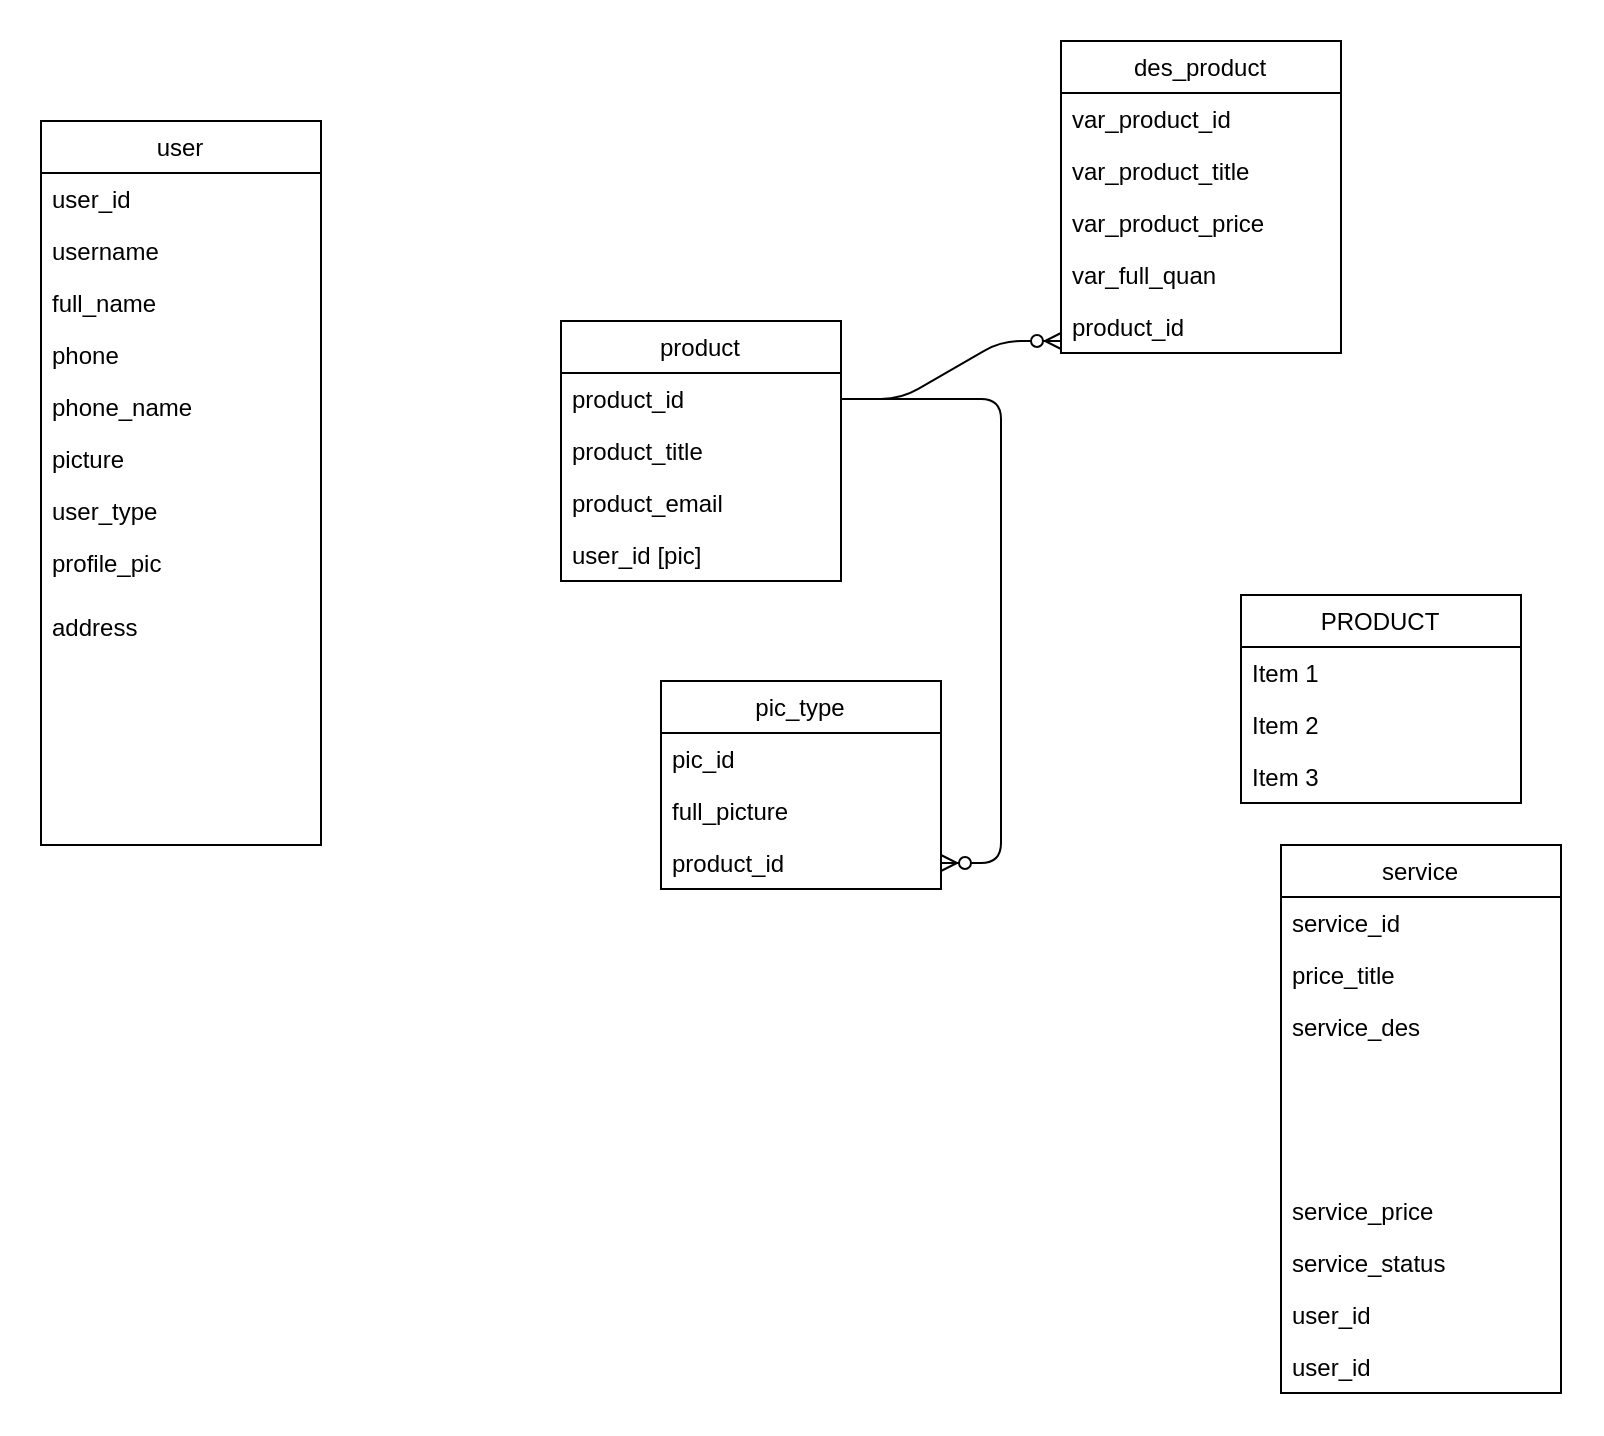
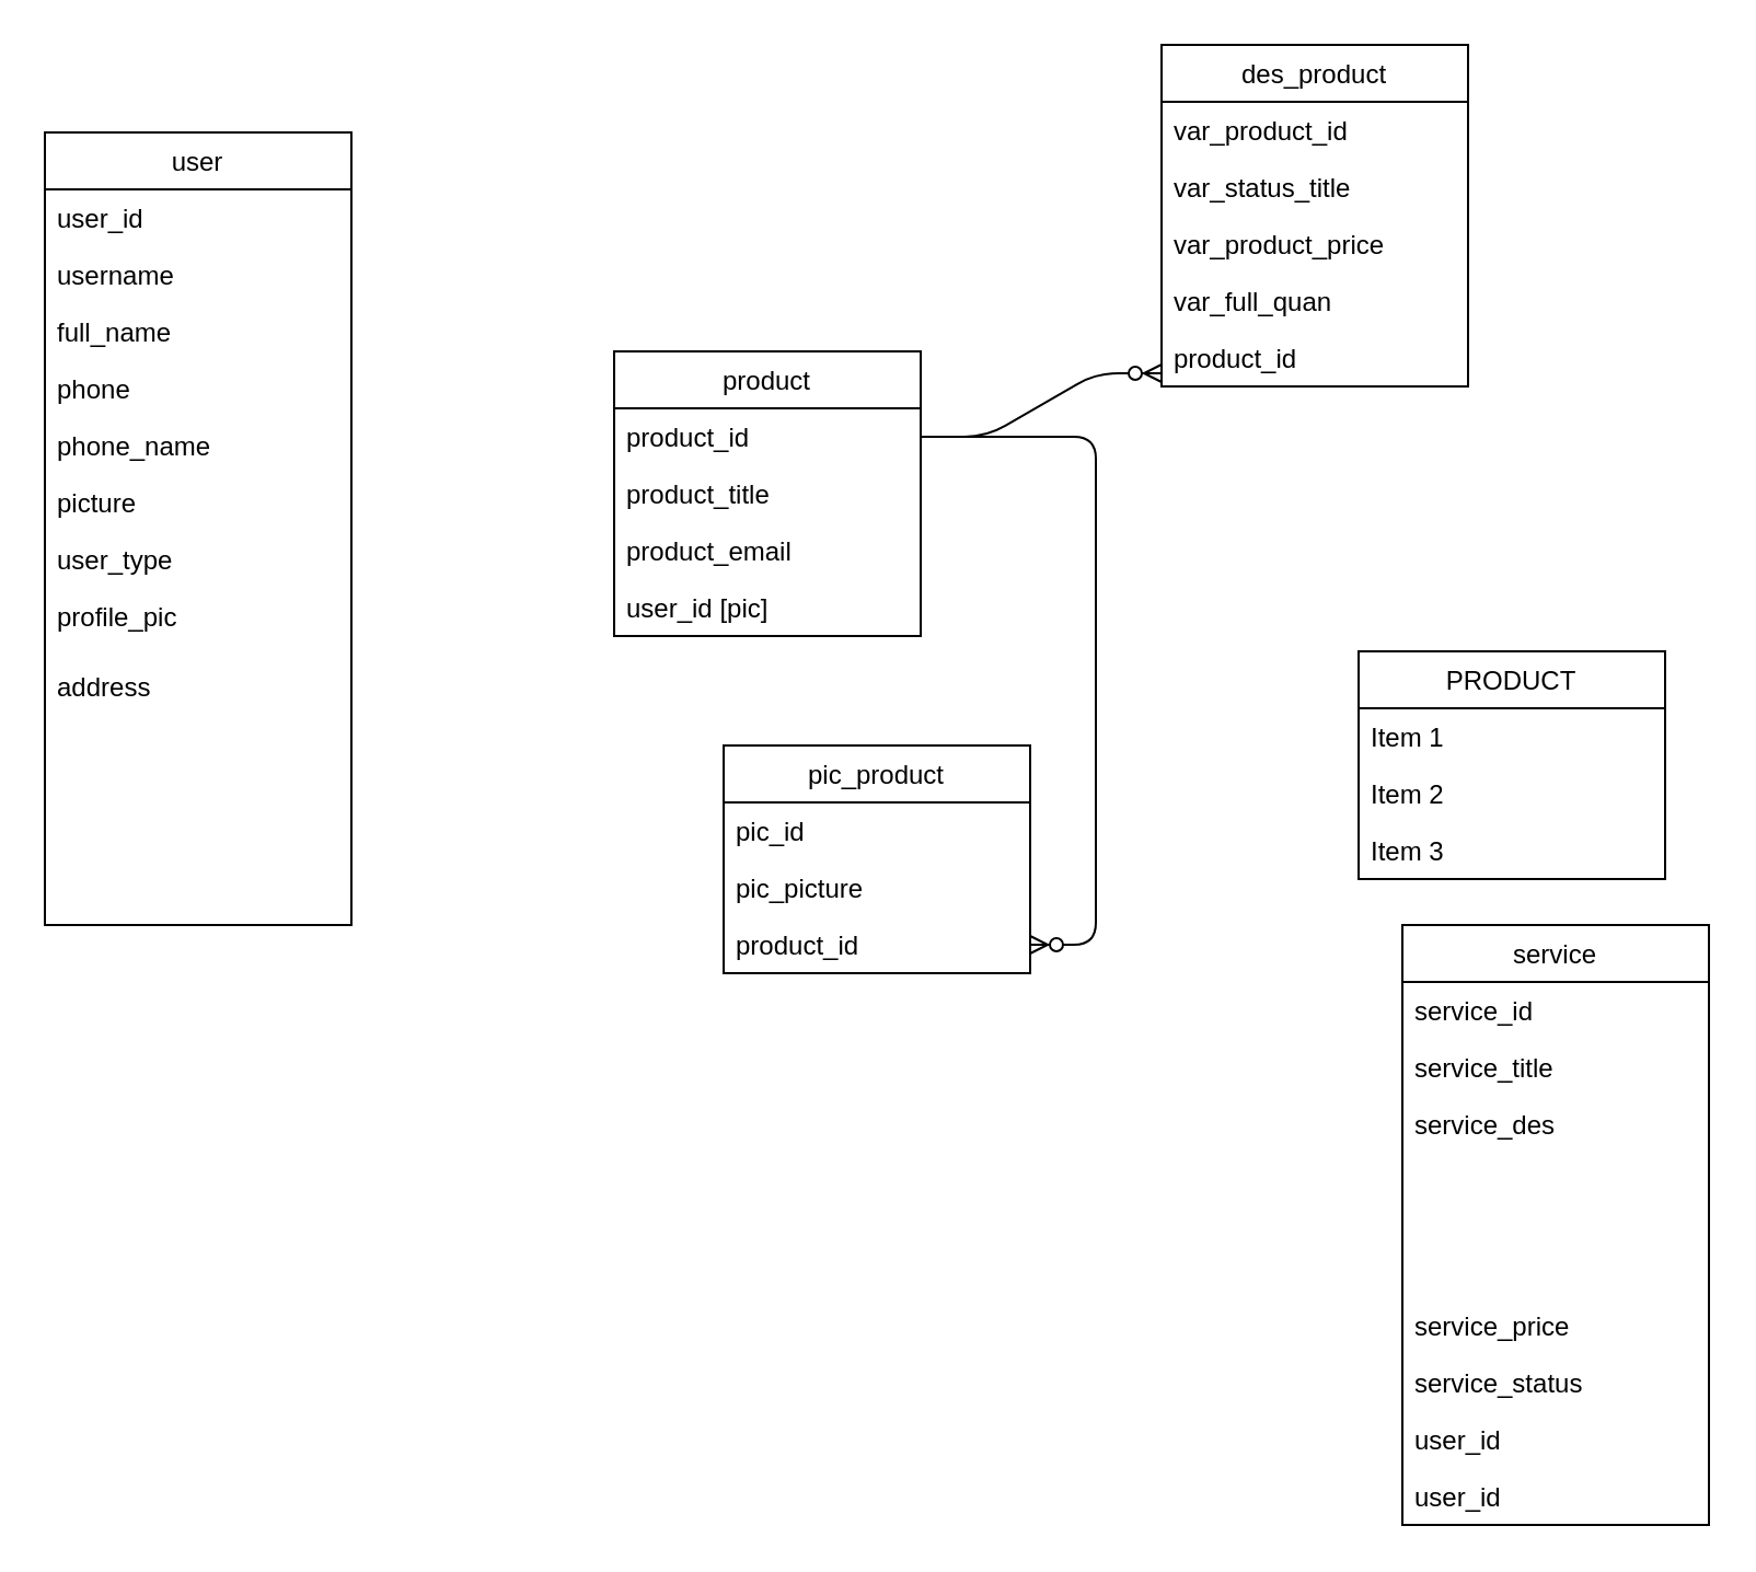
  <mxCell id="0" />
  <mxCell id="1" parent="0" />
  <mxCell id="2" value="user" style="swimlane;fontStyle=0;childLayout=stackLayout;horizontal=1;startSize=26;fillColor=none;horizontalStack=0;resizeParent=1;resizeParentMax=0;resizeLast=0;collapsible=1;marginBottom=0;" parent="1" vertex="1"><mxGeometry x="20" y="60" width="140" height="362" as="geometry" /></mxCell>
  <mxCell id="3" value="user_id" style="text;strokeColor=none;fillColor=none;align=left;verticalAlign=top;spacingLeft=4;spacingRight=4;overflow=hidden;rotatable=0;points=[[0,0.5],[1,0.5]];portConstraint=eastwest;" parent="2" vertex="1"><mxGeometry y="26" width="140" height="26" as="geometry" /></mxCell>
  <mxCell id="4" value="username" style="text;strokeColor=none;fillColor=none;align=left;verticalAlign=top;spacingLeft=4;spacingRight=4;overflow=hidden;rotatable=0;points=[[0,0.5],[1,0.5]];portConstraint=eastwest;" parent="2" vertex="1"><mxGeometry y="52" width="140" height="26" as="geometry" /></mxCell>
  <mxCell id="5" value="full_name" style="text;strokeColor=none;fillColor=none;align=left;verticalAlign=top;spacingLeft=4;spacingRight=4;overflow=hidden;rotatable=0;points=[[0,0.5],[1,0.5]];portConstraint=eastwest;" parent="2" vertex="1"><mxGeometry y="78" width="140" height="26" as="geometry" /></mxCell>
  <mxCell id="6" value="phone" style="text;strokeColor=none;fillColor=none;align=left;verticalAlign=top;spacingLeft=4;spacingRight=4;overflow=hidden;rotatable=0;points=[[0,0.5],[1,0.5]];portConstraint=eastwest;" parent="2" vertex="1"><mxGeometry y="104" width="140" height="26" as="geometry" /></mxCell>
  <mxCell id="7" value="phone_name" style="text;strokeColor=none;fillColor=none;align=left;verticalAlign=top;spacingLeft=4;spacingRight=4;overflow=hidden;rotatable=0;points=[[0,0.5],[1,0.5]];portConstraint=eastwest;" parent="2" vertex="1"><mxGeometry y="130" width="140" height="26" as="geometry" /></mxCell>
  <mxCell id="8" value="picture" style="text;strokeColor=none;fillColor=none;align=left;verticalAlign=top;spacingLeft=4;spacingRight=4;overflow=hidden;rotatable=0;points=[[0,0.5],[1,0.5]];portConstraint=eastwest;" parent="2" vertex="1"><mxGeometry y="156" width="140" height="26" as="geometry" /></mxCell>
  <mxCell id="9" value="user_type" style="text;strokeColor=none;fillColor=none;align=left;verticalAlign=top;spacingLeft=4;spacingRight=4;overflow=hidden;rotatable=0;points=[[0,0.5],[1,0.5]];portConstraint=eastwest;" parent="2" vertex="1"><mxGeometry y="182" width="140" height="26" as="geometry" /></mxCell>
  <mxCell id="10" value="profile_pic" style="text;strokeColor=none;fillColor=none;align=left;verticalAlign=top;spacingLeft=4;spacingRight=4;overflow=hidden;rotatable=0;points=[[0,0.5],[1,0.5]];portConstraint=eastwest;" parent="2" vertex="1"><mxGeometry y="208" width="140" height="32" as="geometry" /></mxCell>
  <mxCell id="11" value="address" style="text;strokeColor=none;fillColor=none;align=left;verticalAlign=top;spacingLeft=4;spacingRight=4;overflow=hidden;rotatable=0;points=[[0,0.5],[1,0.5]];portConstraint=eastwest;" parent="2" vertex="1"><mxGeometry y="240" width="140" height="122" as="geometry" /></mxCell>
  <mxCell id="12" value="service" style="swimlane;fontStyle=0;childLayout=stackLayout;horizontal=1;startSize=26;fillColor=none;horizontalStack=0;resizeParent=1;resizeParentMax=0;resizeLast=0;collapsible=1;marginBottom=0;" parent="1" vertex="1"><mxGeometry x="640" y="422" width="140" height="274" as="geometry" /></mxCell>
  <mxCell id="13" value="service_id" style="text;strokeColor=none;fillColor=none;align=left;verticalAlign=top;spacingLeft=4;spacingRight=4;overflow=hidden;rotatable=0;points=[[0,0.5],[1,0.5]];portConstraint=eastwest;" parent="12" vertex="1"><mxGeometry y="26" width="140" height="26" as="geometry" /></mxCell>
- <mxCell id="14" value="price_title" style="text;strokeColor=none;fillColor=none;align=left;verticalAlign=top;spacingLeft=4;spacingRight=4;overflow=hidden;rotatable=0;points=[[0,0.5],[1,0.5]];portConstraint=eastwest;" parent="12" vertex="1"><mxGeometry y="52" width="140" height="26" as="geometry" /></mxCell>
+ <mxCell id="14" value="service_title" style="text;strokeColor=none;fillColor=none;align=left;verticalAlign=top;spacingLeft=4;spacingRight=4;overflow=hidden;rotatable=0;points=[[0,0.5],[1,0.5]];portConstraint=eastwest;" parent="12" vertex="1"><mxGeometry y="52" width="140" height="26" as="geometry" /></mxCell>
  <mxCell id="15" value="service_des" style="text;strokeColor=none;fillColor=none;align=left;verticalAlign=top;spacingLeft=4;spacingRight=4;overflow=hidden;rotatable=0;points=[[0,0.5],[1,0.5]];portConstraint=eastwest;" parent="12" vertex="1"><mxGeometry y="78" width="140" height="92" as="geometry" /></mxCell>
  <mxCell id="16" value="service_price" style="text;strokeColor=none;fillColor=none;align=left;verticalAlign=top;spacingLeft=4;spacingRight=4;overflow=hidden;rotatable=0;points=[[0,0.5],[1,0.5]];portConstraint=eastwest;" parent="12" vertex="1"><mxGeometry y="170" width="140" height="26" as="geometry" /></mxCell>
  <mxCell id="17" value="service_status" style="text;strokeColor=none;fillColor=none;align=left;verticalAlign=top;spacingLeft=4;spacingRight=4;overflow=hidden;rotatable=0;points=[[0,0.5],[1,0.5]];portConstraint=eastwest;" parent="12" vertex="1"><mxGeometry y="196" width="140" height="26" as="geometry" /></mxCell>
  <mxCell id="18" value="user_id" style="text;strokeColor=none;fillColor=none;align=left;verticalAlign=top;spacingLeft=4;spacingRight=4;overflow=hidden;rotatable=0;points=[[0,0.5],[1,0.5]];portConstraint=eastwest;" parent="12" vertex="1"><mxGeometry y="222" width="140" height="26" as="geometry" /></mxCell>
  <mxCell id="19" value="user_id" style="text;strokeColor=none;fillColor=none;align=left;verticalAlign=top;spacingLeft=4;spacingRight=4;overflow=hidden;rotatable=0;points=[[0,0.5],[1,0.5]];portConstraint=eastwest;" parent="12" vertex="1"><mxGeometry y="248" width="140" height="26" as="geometry" /></mxCell>
  <mxCell id="20" value="des_product" style="swimlane;fontStyle=0;childLayout=stackLayout;horizontal=1;startSize=26;fillColor=none;horizontalStack=0;resizeParent=1;resizeParentMax=0;resizeLast=0;collapsible=1;marginBottom=0;" parent="1" vertex="1"><mxGeometry x="530" y="20" width="140" height="156" as="geometry" /></mxCell>
  <mxCell id="21" value="var_product_id" style="text;strokeColor=none;fillColor=none;align=left;verticalAlign=top;spacingLeft=4;spacingRight=4;overflow=hidden;rotatable=0;points=[[0,0.5],[1,0.5]];portConstraint=eastwest;" parent="20" vertex="1"><mxGeometry y="26" width="140" height="26" as="geometry" /></mxCell>
- <mxCell id="22" value="var_product_title" style="text;strokeColor=none;fillColor=none;align=left;verticalAlign=top;spacingLeft=4;spacingRight=4;overflow=hidden;rotatable=0;points=[[0,0.5],[1,0.5]];portConstraint=eastwest;" parent="20" vertex="1"><mxGeometry y="52" width="140" height="26" as="geometry" /></mxCell>
+ <mxCell id="22" value="var_status_title" style="text;strokeColor=none;fillColor=none;align=left;verticalAlign=top;spacingLeft=4;spacingRight=4;overflow=hidden;rotatable=0;points=[[0,0.5],[1,0.5]];portConstraint=eastwest;" parent="20" vertex="1"><mxGeometry y="52" width="140" height="26" as="geometry" /></mxCell>
  <mxCell id="23" value="var_product_price" style="text;strokeColor=none;fillColor=none;align=left;verticalAlign=top;spacingLeft=4;spacingRight=4;overflow=hidden;rotatable=0;points=[[0,0.5],[1,0.5]];portConstraint=eastwest;" parent="20" vertex="1"><mxGeometry y="78" width="140" height="26" as="geometry" /></mxCell>
  <mxCell id="24" value="var_full_quan" style="text;strokeColor=none;fillColor=none;align=left;verticalAlign=top;spacingLeft=4;spacingRight=4;overflow=hidden;rotatable=0;points=[[0,0.5],[1,0.5]];portConstraint=eastwest;" parent="20" vertex="1"><mxGeometry y="104" width="140" height="26" as="geometry" /></mxCell>
  <mxCell id="25" value="product_id" style="text;strokeColor=none;fillColor=none;align=left;verticalAlign=top;spacingLeft=4;spacingRight=4;overflow=hidden;rotatable=0;points=[[0,0.5],[1,0.5]];portConstraint=eastwest;" parent="20" vertex="1"><mxGeometry y="130" width="140" height="26" as="geometry" /></mxCell>
  <mxCell id="26" value="PRODUCT" style="swimlane;fontStyle=0;childLayout=stackLayout;horizontal=1;startSize=26;fillColor=none;horizontalStack=0;resizeParent=1;resizeParentMax=0;resizeLast=0;collapsible=1;marginBottom=0;" parent="1" vertex="1"><mxGeometry x="620" y="297" width="140" height="104" as="geometry" /></mxCell>
  <mxCell id="27" value="Item 1" style="text;strokeColor=none;fillColor=none;align=left;verticalAlign=top;spacingLeft=4;spacingRight=4;overflow=hidden;rotatable=0;points=[[0,0.5],[1,0.5]];portConstraint=eastwest;" parent="26" vertex="1"><mxGeometry y="26" width="140" height="26" as="geometry" /></mxCell>
  <mxCell id="28" value="Item 2" style="text;strokeColor=none;fillColor=none;align=left;verticalAlign=top;spacingLeft=4;spacingRight=4;overflow=hidden;rotatable=0;points=[[0,0.5],[1,0.5]];portConstraint=eastwest;" parent="26" vertex="1"><mxGeometry y="52" width="140" height="26" as="geometry" /></mxCell>
  <mxCell id="29" value="Item 3" style="text;strokeColor=none;fillColor=none;align=left;verticalAlign=top;spacingLeft=4;spacingRight=4;overflow=hidden;rotatable=0;points=[[0,0.5],[1,0.5]];portConstraint=eastwest;" parent="26" vertex="1"><mxGeometry y="78" width="140" height="26" as="geometry" /></mxCell>
  <mxCell id="30" value="product" style="swimlane;fontStyle=0;childLayout=stackLayout;horizontal=1;startSize=26;fillColor=none;horizontalStack=0;resizeParent=1;resizeParentMax=0;resizeLast=0;collapsible=1;marginBottom=0;" parent="1" vertex="1"><mxGeometry x="280" y="160" width="140" height="130" as="geometry" /></mxCell>
  <mxCell id="31" value="product_id" style="text;strokeColor=none;fillColor=none;align=left;verticalAlign=top;spacingLeft=4;spacingRight=4;overflow=hidden;rotatable=0;points=[[0,0.5],[1,0.5]];portConstraint=eastwest;" parent="30" vertex="1"><mxGeometry y="26" width="140" height="26" as="geometry" /></mxCell>
  <mxCell id="32" value="product_title" style="text;strokeColor=none;fillColor=none;align=left;verticalAlign=top;spacingLeft=4;spacingRight=4;overflow=hidden;rotatable=0;points=[[0,0.5],[1,0.5]];portConstraint=eastwest;" parent="30" vertex="1"><mxGeometry y="52" width="140" height="26" as="geometry" /></mxCell>
  <mxCell id="33" value="product_email" style="text;strokeColor=none;fillColor=none;align=left;verticalAlign=top;spacingLeft=4;spacingRight=4;overflow=hidden;rotatable=0;points=[[0,0.5],[1,0.5]];portConstraint=eastwest;" parent="30" vertex="1"><mxGeometry y="78" width="140" height="26" as="geometry" /></mxCell>
  <mxCell id="34" value="user_id [pic]" style="text;strokeColor=none;fillColor=none;align=left;verticalAlign=top;spacingLeft=4;spacingRight=4;overflow=hidden;rotatable=0;points=[[0,0.5],[1,0.5]];portConstraint=eastwest;" parent="30" vertex="1"><mxGeometry y="104" width="140" height="26" as="geometry" /></mxCell>
  <mxCell id="35" value="" style="edgeStyle=entityRelationEdgeStyle;fontSize=12;html=1;endArrow=ERzeroToMany;endFill=1;exitX=1;exitY=0.5;exitDx=0;exitDy=0;" parent="1" source="31" edge="1"><mxGeometry width="100" height="100" relative="1" as="geometry"><mxPoint x="430" y="270" as="sourcePoint" /><mxPoint x="530" y="170" as="targetPoint" /></mxGeometry></mxCell>
  <mxCell id="36" value="" style="edgeStyle=entityRelationEdgeStyle;fontSize=12;html=1;endArrow=ERzeroToMany;endFill=1;" parent="1" source="31" edge="1" target="40"><mxGeometry width="100" height="100" relative="1" as="geometry"><mxPoint x="400" y="159" as="sourcePoint" /><mxPoint x="330" y="380" as="targetPoint" /></mxGeometry></mxCell>
- <mxCell id="37" value="pic_type" style="swimlane;fontStyle=0;childLayout=stackLayout;horizontal=1;startSize=26;fillColor=none;horizontalStack=0;resizeParent=1;resizeParentMax=0;resizeLast=0;collapsible=1;marginBottom=0;" parent="1" vertex="1"><mxGeometry x="330" y="340" width="140" height="104" as="geometry" /></mxCell>
+ <mxCell id="37" value="pic_product" style="swimlane;fontStyle=0;childLayout=stackLayout;horizontal=1;startSize=26;fillColor=none;horizontalStack=0;resizeParent=1;resizeParentMax=0;resizeLast=0;collapsible=1;marginBottom=0;" parent="1" vertex="1"><mxGeometry x="330" y="340" width="140" height="104" as="geometry" /></mxCell>
  <mxCell id="38" value="pic_id" style="text;strokeColor=none;fillColor=none;align=left;verticalAlign=top;spacingLeft=4;spacingRight=4;overflow=hidden;rotatable=0;points=[[0,0.5],[1,0.5]];portConstraint=eastwest;" parent="37" vertex="1"><mxGeometry y="26" width="140" height="26" as="geometry" /></mxCell>
- <mxCell id="39" value="full_picture" style="text;strokeColor=none;fillColor=none;align=left;verticalAlign=top;spacingLeft=4;spacingRight=4;overflow=hidden;rotatable=0;points=[[0,0.5],[1,0.5]];portConstraint=eastwest;" parent="37" vertex="1"><mxGeometry y="52" width="140" height="26" as="geometry" /></mxCell>
+ <mxCell id="39" value="pic_picture" style="text;strokeColor=none;fillColor=none;align=left;verticalAlign=top;spacingLeft=4;spacingRight=4;overflow=hidden;rotatable=0;points=[[0,0.5],[1,0.5]];portConstraint=eastwest;" parent="37" vertex="1"><mxGeometry y="52" width="140" height="26" as="geometry" /></mxCell>
  <mxCell id="40" value="product_id" style="text;strokeColor=none;fillColor=none;align=left;verticalAlign=top;spacingLeft=4;spacingRight=4;overflow=hidden;rotatable=0;points=[[0,0.5],[1,0.5]];portConstraint=eastwest;" parent="37" vertex="1"><mxGeometry y="78" width="140" height="26" as="geometry" /></mxCell>
